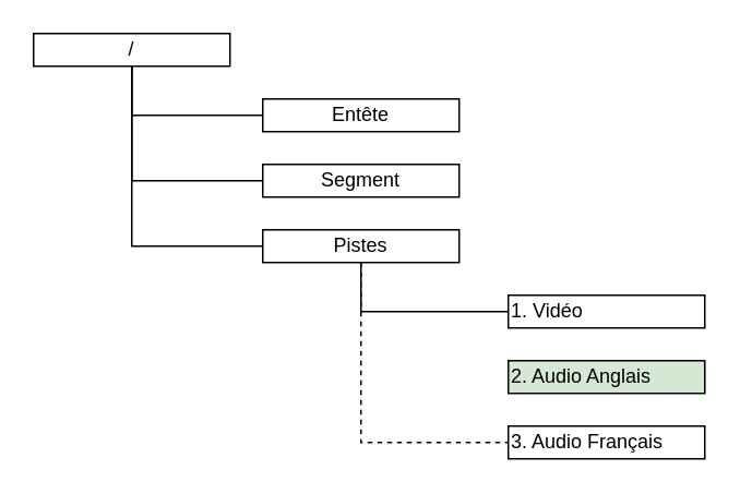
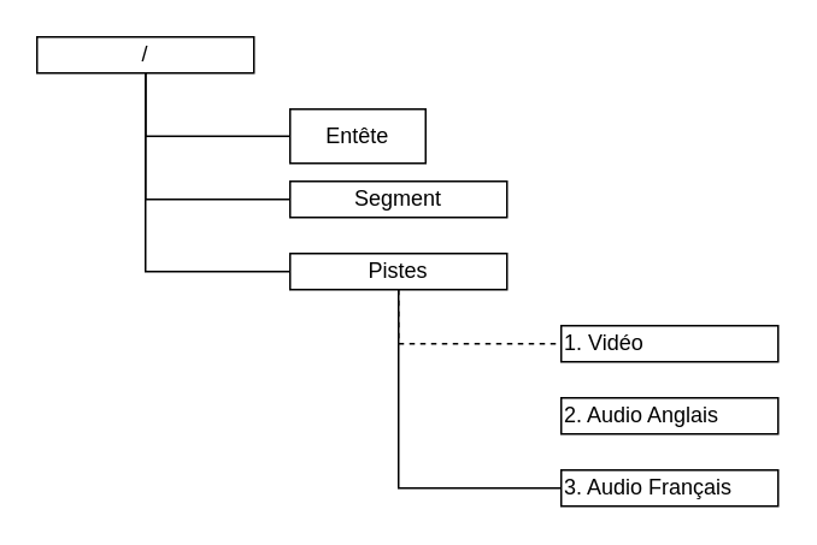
  <mxCell id="0" />
  <mxCell id="1" parent="0" />
  <mxCell id="2" style="edgeStyle=orthogonalEdgeStyle;rounded=0;orthogonalLoop=1;jettySize=auto;html=1;exitX=0.5;exitY=1;exitDx=0;exitDy=0;entryX=0;entryY=0.5;entryDx=0;entryDy=0;endArrow=none;endFill=0;" edge="1" parent="1" source="5" target="9"><mxGeometry relative="1" as="geometry" /></mxCell>
  <mxCell id="3" style="edgeStyle=orthogonalEdgeStyle;rounded=0;orthogonalLoop=1;jettySize=auto;html=1;exitX=0.5;exitY=1;exitDx=0;exitDy=0;entryX=0;entryY=0.5;entryDx=0;entryDy=0;endArrow=none;endFill=0;" edge="1" parent="1" source="5" target="10"><mxGeometry relative="1" as="geometry" /></mxCell>
  <mxCell id="4" style="edgeStyle=orthogonalEdgeStyle;rounded=0;orthogonalLoop=1;jettySize=auto;html=1;exitX=0.5;exitY=1;exitDx=0;exitDy=0;entryX=0;entryY=0.5;entryDx=0;entryDy=0;endArrow=none;endFill=0;" edge="1" parent="1" source="5" target="8"><mxGeometry relative="1" as="geometry" /></mxCell>
  <mxCell id="5" value="/" style="rounded=0;whiteSpace=wrap;html=1;" vertex="1" parent="1"><mxGeometry x="20" y="20" width="120" height="20" as="geometry" /></mxCell>
- <mxCell id="6" style="edgeStyle=orthogonalEdgeStyle;rounded=0;orthogonalLoop=1;jettySize=auto;html=1;exitX=0.5;exitY=1;exitDx=0;exitDy=0;entryX=0;entryY=0.5;entryDx=0;entryDy=0;endArrow=none;endFill=0;" edge="1" parent="1" source="8" target="11"><mxGeometry relative="1" as="geometry" /></mxCell>
- <mxCell id="7" style="edgeStyle=orthogonalEdgeStyle;rounded=0;orthogonalLoop=1;jettySize=auto;html=1;exitX=0.5;exitY=1;exitDx=0;exitDy=0;entryX=0;entryY=0.5;entryDx=0;entryDy=0;endArrow=none;endFill=0;dashed=1;" edge="1" parent="1" source="8" target="13"><mxGeometry relative="1" as="geometry" /></mxCell>
+ <mxCell id="6" style="edgeStyle=orthogonalEdgeStyle;rounded=0;orthogonalLoop=1;jettySize=auto;html=1;exitX=0.5;exitY=1;exitDx=0;exitDy=0;entryX=0;entryY=0.5;entryDx=0;entryDy=0;endArrow=none;endFill=0;dashed=1;" edge="1" parent="1" source="8" target="11"><mxGeometry relative="1" as="geometry" /></mxCell>
+ <mxCell id="7" style="edgeStyle=orthogonalEdgeStyle;rounded=0;orthogonalLoop=1;jettySize=auto;html=1;exitX=0.5;exitY=1;exitDx=0;exitDy=0;entryX=0;entryY=0.5;entryDx=0;entryDy=0;endArrow=none;endFill=0;" edge="1" parent="1" source="8" target="13"><mxGeometry relative="1" as="geometry" /></mxCell>
  <mxCell id="8" value="Pistes" style="rounded=0;whiteSpace=wrap;html=1;" vertex="1" parent="1"><mxGeometry x="160" y="140" width="120" height="20" as="geometry" /></mxCell>
- <mxCell id="9" value="Entête" style="rounded=0;whiteSpace=wrap;html=1;" vertex="1" parent="1"><mxGeometry x="160" y="60" width="120" height="20" as="geometry" /></mxCell>
+ <mxCell id="9" value="Entête" style="rounded=0;whiteSpace=wrap;html=1;" vertex="1" parent="1"><mxGeometry x="160" y="60" width="75" height="30" as="geometry" /></mxCell>
  <mxCell id="10" value="Segment" style="rounded=0;whiteSpace=wrap;html=1;" vertex="1" parent="1"><mxGeometry x="160" y="100" width="120" height="20" as="geometry" /></mxCell>
  <mxCell id="11" value="1. Vidéo" style="rounded=0;whiteSpace=wrap;html=1;align=left;" vertex="1" parent="1"><mxGeometry x="310" y="180" width="120" height="20" as="geometry" /></mxCell>
- <mxCell id="12" value="2. Audio Anglais" style="rounded=0;whiteSpace=wrap;html=1;align=left;fillColor=#d5e8d4;" vertex="1" parent="1"><mxGeometry x="310" y="220" width="120" height="20" as="geometry" /></mxCell>
+ <mxCell id="12" value="2. Audio Anglais" style="rounded=0;whiteSpace=wrap;html=1;align=left;" vertex="1" parent="1"><mxGeometry x="310" y="220" width="120" height="20" as="geometry" /></mxCell>
  <mxCell id="13" value="3. Audio Français" style="rounded=0;whiteSpace=wrap;html=1;align=left;" vertex="1" parent="1"><mxGeometry x="310" y="260" width="120" height="20" as="geometry" /></mxCell>
